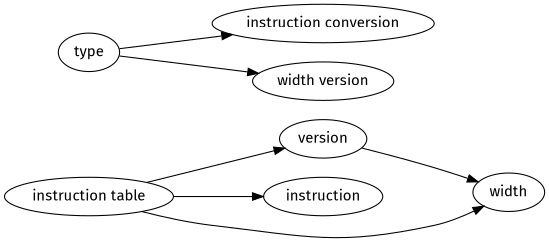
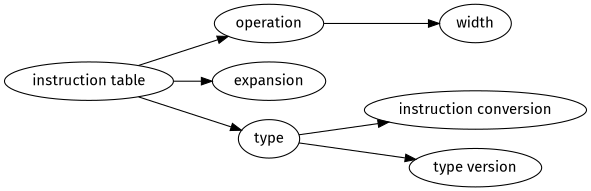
  digraph {
    fontname="Fira Sans"
    rankdir=LR
    node [fontname="Fira Sans"]
    edge [fontname="Fira Sans"]
    n1 [label="instruction table"]
-   n2 [label=version]
-   n3 [label=instruction]
+   n2 [label=operation]
+   n3 [label=expansion]
    n4 [label=type]
    n5 [label=width]
    n6 [label="instruction conversion"]
-   n7 [label="width version"]
+   n7 [label="type version"]
    n1 -> n2
    n1 -> n3
-   n1 -> n5
+   n1 -> n4
    n2 -> n5
    n4 -> n6
    n4 -> n7
  }
